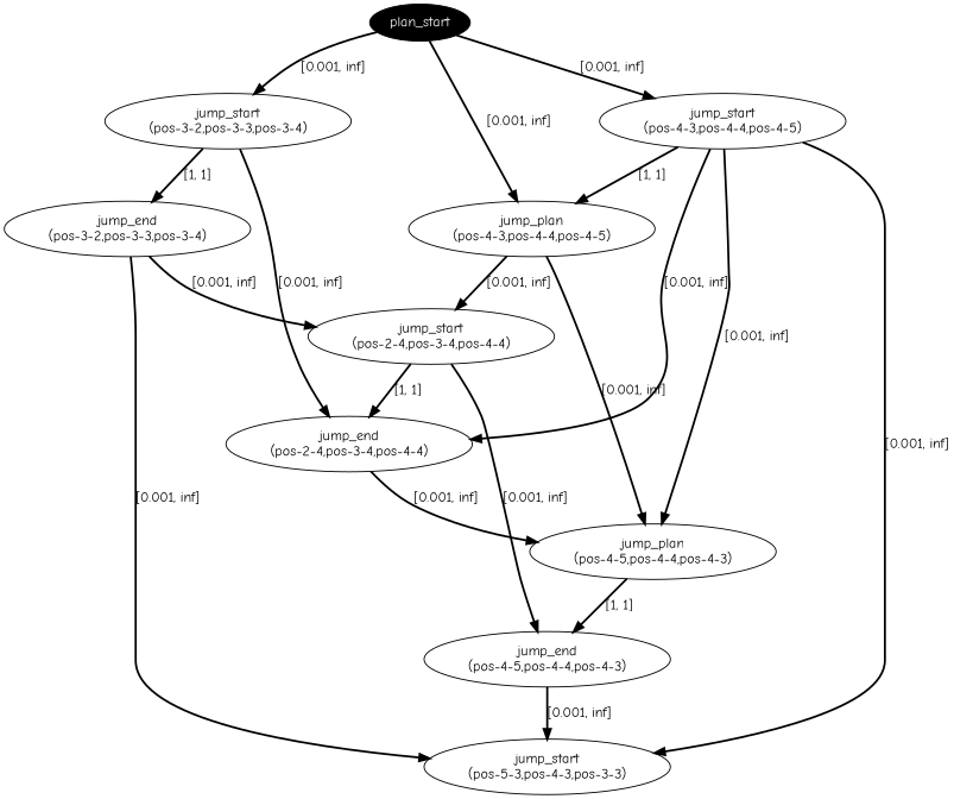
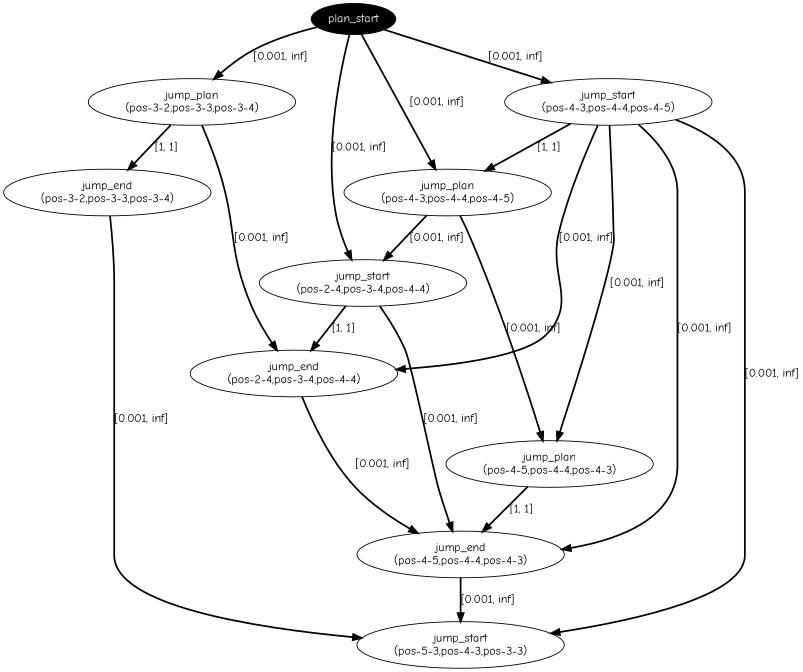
  digraph {
    fontname="Comic Neue"
    node [fontname="Comic Neue"]
    edge [color=black fontname="Comic Neue" penwidth=2]
    n1 [fillcolor=black fontcolor=white label=plan_start style=filled]
-   n2 [label="jump_start\n(pos-3-2,pos-3-3,pos-3-4)"]
+   n2 [label="jump_plan\n(pos-3-2,pos-3-3,pos-3-4)"]
    n3 [label="jump_start\n(pos-4-3,pos-4-4,pos-4-5)"]
    n4 [label="jump_plan\n(pos-4-3,pos-4-4,pos-4-5)"]
    n5 [label="jump_end\n(pos-3-2,pos-3-3,pos-3-4)"]
    n6 [label="jump_end\n(pos-2-4,pos-3-4,pos-4-4)"]
    n7 [label="jump_start\n(pos-2-4,pos-3-4,pos-4-4)"]
    n8 [label="jump_start\n(pos-5-3,pos-4-3,pos-3-3)"]
    n9 [label="jump_plan\n(pos-4-5,pos-4-4,pos-4-3)"]
    n10 [label="jump_end\n(pos-4-5,pos-4-4,pos-4-3)"]
    n1 -> n2 [label="[0.001, inf]"]
    n1 -> n3 [label="[0.001, inf]"]
    n1 -> n4 [label="[0.001, inf]"]
    n2 -> n5 [label="[1, 1]"]
    n2 -> n6 [label="[0.001, inf]"]
    n3 -> n4 [label="[1, 1]"]
    n3 -> n6 [label="[0.001, inf]"]
    n3 -> n8 [label="[0.001, inf]"]
    n3 -> n9 [label="[0.001, inf]"]
+   n3 -> n10 [label="[0.001, inf]"]
    n4 -> n7 [label="[0.001, inf]"]
    n4 -> n9 [label="[0.001, inf]"]
-   n5 -> n7 [label="[0.001, inf]"]
+   n1 -> n7 [label="[0.001, inf]"]
    n5 -> n8 [label="[0.001, inf]"]
-   n6 -> n9 [label="[0.001, inf]"]
+   n6 -> n10 [label="[0.001, inf]"]
    n7 -> n6 [label="[1, 1]"]
    n7 -> n10 [label="[0.001, inf]"]
    n9 -> n10 [label="[1, 1]"]
    n10 -> n8 [label="[0.001, inf]"]
  }
